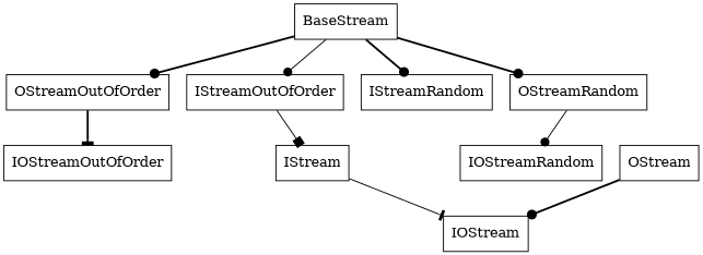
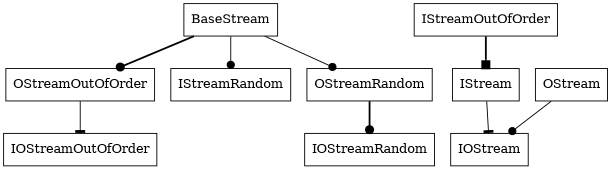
  digraph {
    node [shape=box]
    edge [arrowhead=dot style=bold]
    BaseStream
    OStreamOutOfOrder
    IStreamOutOfOrder
    IStreamRandom
    OStreamRandom
    IOStreamOutOfOrder
    IStream
    IOStreamRandom
    OStream
    IOStream
    BaseStream -> OStreamOutOfOrder
-   BaseStream -> IStreamOutOfOrder [style=solid]
-   BaseStream -> IStreamRandom
-   BaseStream -> OStreamRandom
-   OStreamOutOfOrder -> IOStreamOutOfOrder [arrowhead=tee]
-   IStreamOutOfOrder -> IStream [arrowhead=box style=solid]
-   OStreamRandom -> IOStreamRandom [style=solid]
+   BaseStream -> IStreamRandom [style=solid]
+   BaseStream -> OStreamRandom [style=solid]
+   OStreamOutOfOrder -> IOStreamOutOfOrder [arrowhead=tee style=solid]
+   IStreamOutOfOrder -> IStream [arrowhead=box]
+   OStreamRandom -> IOStreamRandom
    IStream -> IOStream [arrowhead=tee style=solid]
-   OStream -> IOStream
+   OStream -> IOStream [style=solid]
  }
